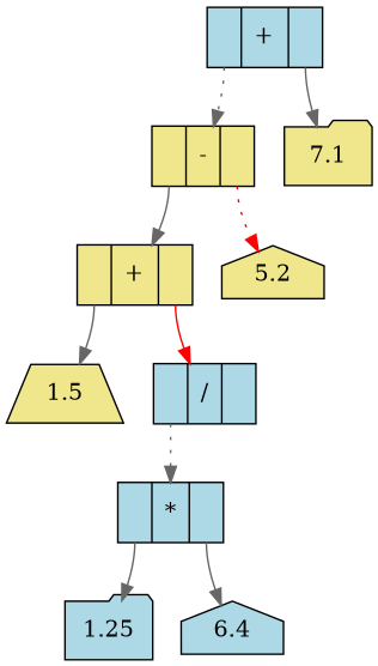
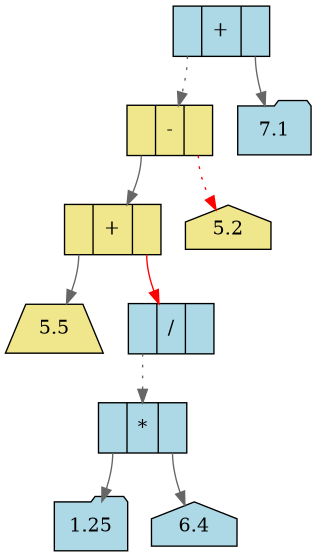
  digraph {
    rankdir=TB
    node [fillcolor=lightblue shape=record style=filled]
    edge [color=gray40 style=solid tailport=C0]
    n1 [label="<C0>|+|<C1>"]
    n2 [fillcolor=khaki label="<C0>|-|<C1>"]
-   n3 [fillcolor=khaki label=7.1 shape=folder]
+   n3 [label=7.1 shape=folder]
    n4 [fillcolor=khaki label="<C0>|+|<C1>"]
    n5 [fillcolor=khaki label=5.2 shape=house]
-   n6 [fillcolor=khaki label=1.5 shape=trapezium]
+   n6 [fillcolor=khaki label=5.5 shape=trapezium]
    n7 [label="<C0>|/|<C1>"]
    n8 [label="<C0>|*|<C1>"]
    n9 [label=1.25 shape=folder]
    n10 [label=6.4 shape=house]
    n1 -> n2 [style=dotted]
    n1 -> n3 [tailport=C1]
    n2 -> n4
    n2 -> n5 [color=red style=dotted tailport=C1]
    n4 -> n6
    n4 -> n7 [color=red tailport=C1]
    n7 -> n8 [style=dotted]
    n8 -> n9
    n8 -> n10 [tailport=C1]
  }
